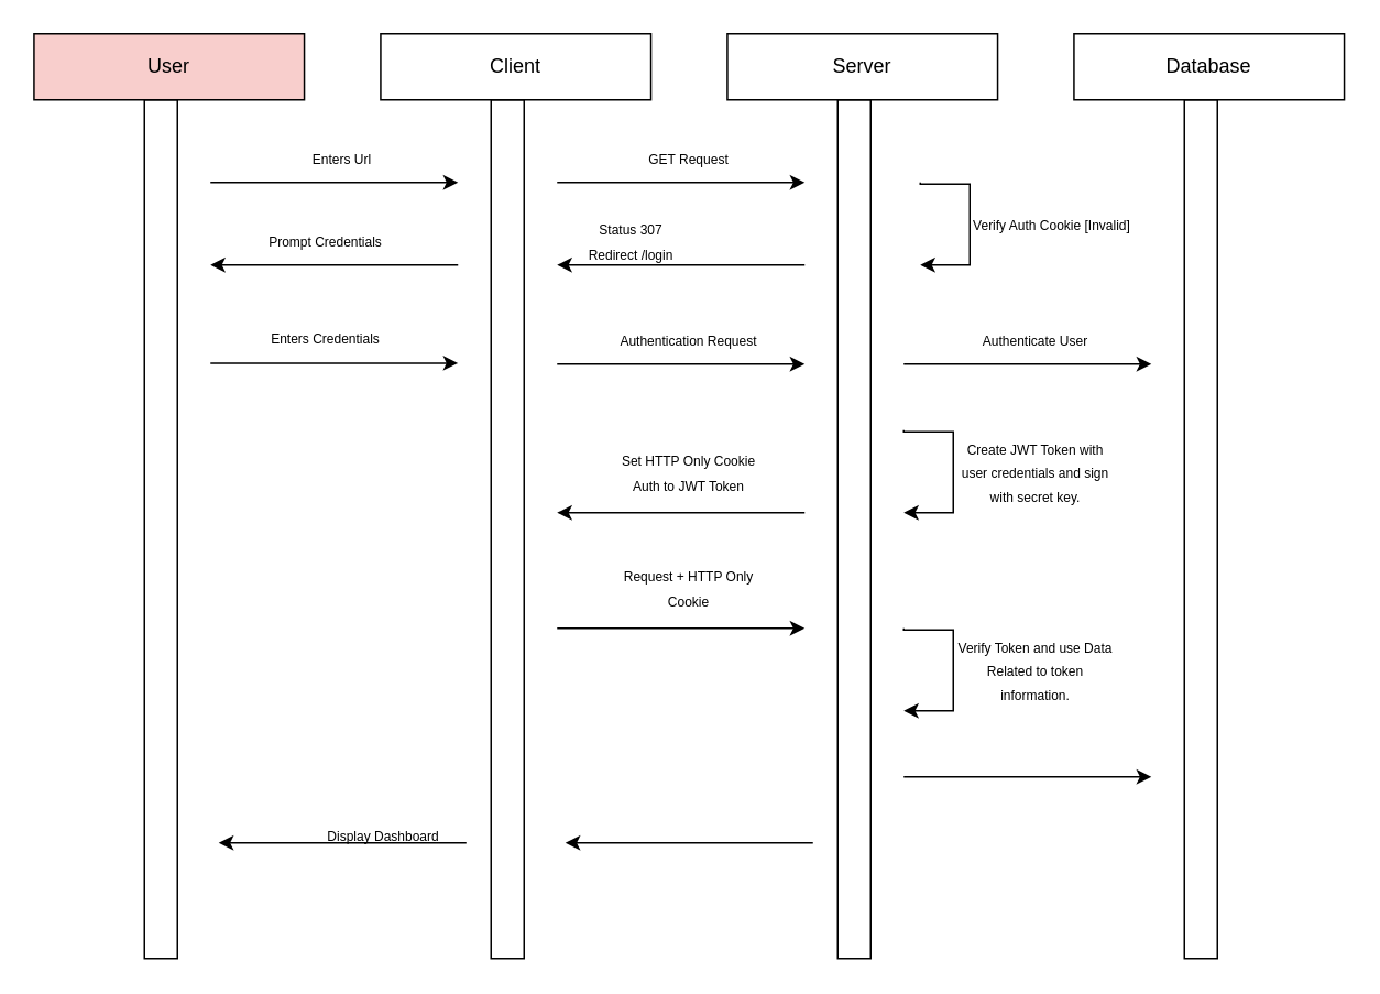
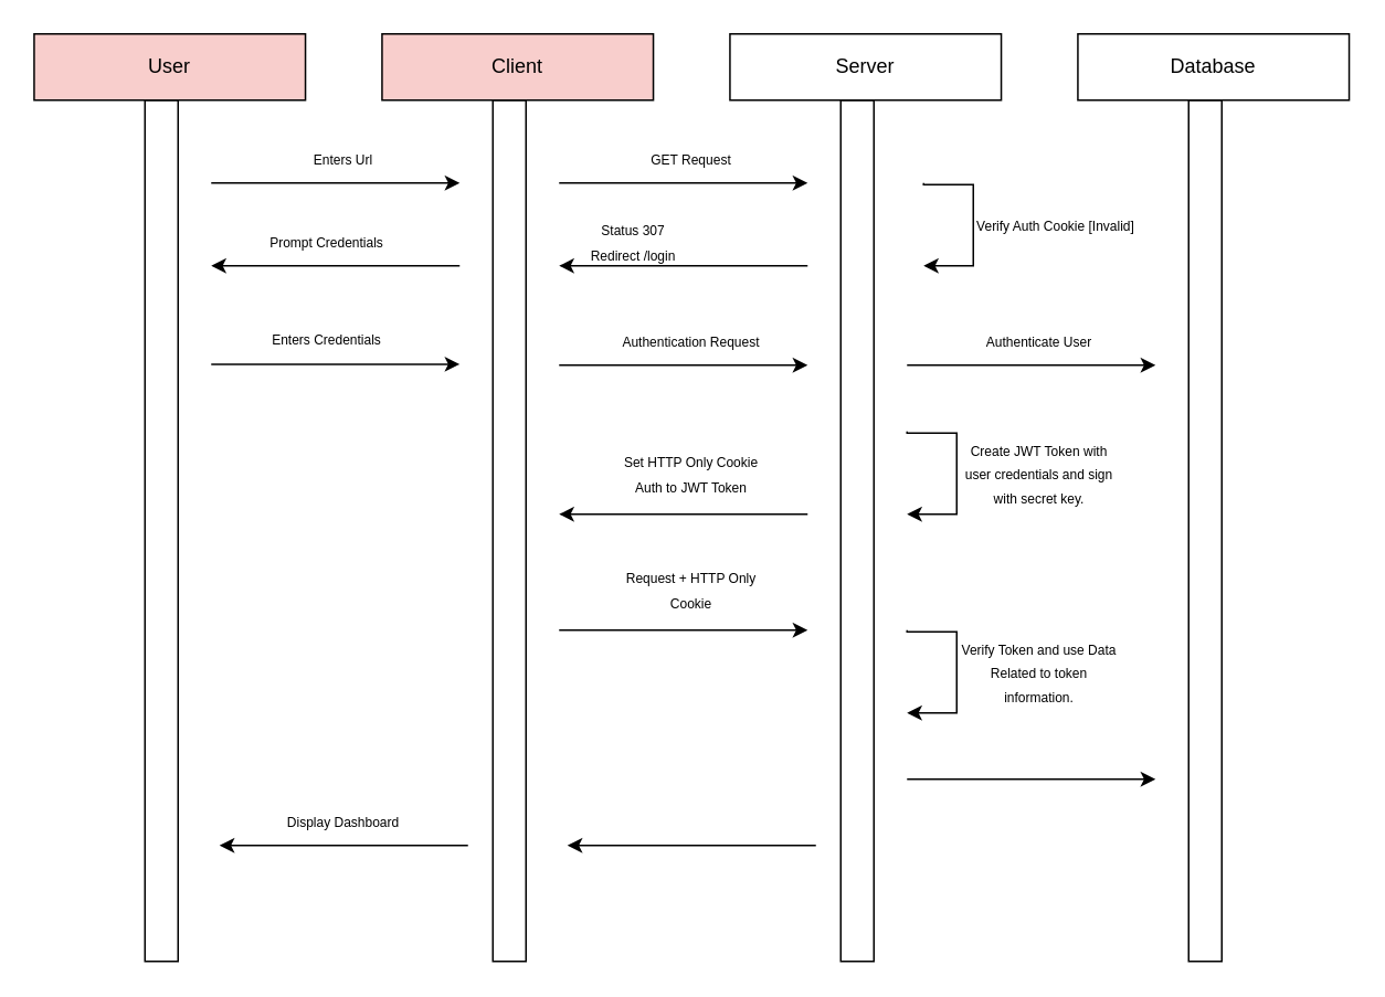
  <mxCell id="0" />
  <mxCell id="1" parent="0" />
  <mxCell id="2" value="" style="group" parent="1" vertex="1" connectable="0"><mxGeometry x="87" y="60" width="25" height="520" as="geometry" /></mxCell>
  <mxCell id="3" value="" style="rounded=0;whiteSpace=wrap;html=1;" parent="2" vertex="1"><mxGeometry width="20" height="520" as="geometry" /></mxCell>
  <mxCell id="4" value="User" style="rounded=0;whiteSpace=wrap;html=1;fillColor=#f8cecc;" parent="1" vertex="1"><mxGeometry x="20.12" y="20" width="163.75" height="40" as="geometry" /></mxCell>
  <mxCell id="5" value="" style="endArrow=classic;html=1;rounded=0;" parent="1" edge="1"><mxGeometry width="50" height="50" relative="1" as="geometry"><mxPoint x="127" y="110" as="sourcePoint" /><mxPoint x="277" y="110" as="targetPoint" /></mxGeometry></mxCell>
  <mxCell id="6" value="" style="group" parent="1" vertex="1" connectable="0"><mxGeometry x="297" y="60" width="25" height="520" as="geometry" /></mxCell>
  <mxCell id="7" value="" style="rounded=0;whiteSpace=wrap;html=1;" parent="6" vertex="1"><mxGeometry width="20" height="520" as="geometry" /></mxCell>
- <mxCell id="8" value="Client" style="rounded=0;whiteSpace=wrap;html=1;" parent="1" vertex="1"><mxGeometry x="230.12" y="20" width="163.75" height="40" as="geometry" /></mxCell>
+ <mxCell id="8" value="Client" style="rounded=0;whiteSpace=wrap;html=1;fillColor=#f8cecc;" parent="1" vertex="1"><mxGeometry x="230.12" y="20" width="163.75" height="40" as="geometry" /></mxCell>
  <mxCell id="9" value="&lt;font style=&quot;font-size: 8px;&quot;&gt;Enters Url&lt;/font&gt;" style="text;html=1;align=center;verticalAlign=middle;whiteSpace=wrap;rounded=0;" parent="1" vertex="1"><mxGeometry x="137" y="80" width="140" height="30" as="geometry" /></mxCell>
  <mxCell id="10" value="" style="group" parent="1" vertex="1" connectable="0"><mxGeometry x="507" y="60" width="25" height="520" as="geometry" /></mxCell>
  <mxCell id="11" value="" style="rounded=0;whiteSpace=wrap;html=1;" parent="10" vertex="1"><mxGeometry width="20" height="520" as="geometry" /></mxCell>
  <mxCell id="12" value="Server" style="rounded=0;whiteSpace=wrap;html=1;" parent="1" vertex="1"><mxGeometry x="440.12" y="20" width="163.75" height="40" as="geometry" /></mxCell>
  <mxCell id="13" value="" style="group" parent="1" vertex="1" connectable="0"><mxGeometry x="717" y="180" width="25" height="400" as="geometry" /></mxCell>
  <mxCell id="14" value="" style="rounded=0;whiteSpace=wrap;html=1;" parent="13" vertex="1"><mxGeometry y="-120" width="20" height="520" as="geometry" /></mxCell>
  <mxCell id="15" value="Database" style="rounded=0;whiteSpace=wrap;html=1;" parent="1" vertex="1"><mxGeometry x="650.12" y="20" width="163.75" height="40" as="geometry" /></mxCell>
  <mxCell id="16" value="" style="endArrow=classic;html=1;rounded=0;" parent="1" edge="1"><mxGeometry width="50" height="50" relative="1" as="geometry"><mxPoint x="337" y="220" as="sourcePoint" /><mxPoint x="487" y="220" as="targetPoint" /></mxGeometry></mxCell>
  <mxCell id="17" value="&lt;span style=&quot;font-size: 8px;&quot;&gt;Authentication Request&lt;/span&gt;" style="text;html=1;align=center;verticalAlign=middle;whiteSpace=wrap;rounded=0;" parent="1" vertex="1"><mxGeometry x="347" y="190" width="140" height="30" as="geometry" /></mxCell>
  <mxCell id="18" value="" style="endArrow=classic;html=1;rounded=0;" parent="1" edge="1"><mxGeometry width="50" height="50" relative="1" as="geometry"><mxPoint x="547" y="220" as="sourcePoint" /><mxPoint x="697" y="220" as="targetPoint" /></mxGeometry></mxCell>
  <mxCell id="19" value="&lt;span style=&quot;font-size: 8px;&quot;&gt;Authenticate User&lt;/span&gt;" style="text;html=1;align=center;verticalAlign=middle;whiteSpace=wrap;rounded=0;" parent="1" vertex="1"><mxGeometry x="557" y="190" width="140" height="30" as="geometry" /></mxCell>
  <mxCell id="20" value="" style="endArrow=classic;html=1;rounded=0;edgeStyle=orthogonalEdgeStyle;" parent="1" edge="1"><mxGeometry width="50" height="50" relative="1" as="geometry"><mxPoint x="547" y="260" as="sourcePoint" /><mxPoint x="547" y="310" as="targetPoint" /><Array as="points"><mxPoint x="547" y="261" /><mxPoint x="577" y="261" /><mxPoint x="577" y="310" /></Array></mxGeometry></mxCell>
  <mxCell id="21" value="&lt;span style=&quot;font-size: 8px;&quot;&gt;Create JWT Token with user credentials and sign with secret key.&lt;/span&gt;" style="text;html=1;align=center;verticalAlign=middle;whiteSpace=wrap;rounded=0;" parent="1" vertex="1"><mxGeometry x="577" y="270" width="100" height="30" as="geometry" /></mxCell>
  <mxCell id="22" value="" style="endArrow=classic;html=1;rounded=0;" parent="1" edge="1"><mxGeometry width="50" height="50" relative="1" as="geometry"><mxPoint x="487" y="310" as="sourcePoint" /><mxPoint x="337" y="310" as="targetPoint" /></mxGeometry></mxCell>
  <mxCell id="23" value="&lt;span style=&quot;font-size: 8px;&quot;&gt;Set HTTP Only Cookie Auth to JWT Token&lt;/span&gt;" style="text;html=1;align=center;verticalAlign=middle;whiteSpace=wrap;rounded=0;" parent="1" vertex="1"><mxGeometry x="367" y="270" width="100" height="30" as="geometry" /></mxCell>
  <mxCell id="24" value="" style="endArrow=classic;html=1;rounded=0;" parent="1" edge="1"><mxGeometry width="50" height="50" relative="1" as="geometry"><mxPoint x="337" y="380" as="sourcePoint" /><mxPoint x="487" y="380" as="targetPoint" /></mxGeometry></mxCell>
  <mxCell id="25" value="&lt;span style=&quot;font-size: 8px;&quot;&gt;Request + HTTP Only Cookie&lt;/span&gt;" style="text;html=1;align=center;verticalAlign=middle;whiteSpace=wrap;rounded=0;" parent="1" vertex="1"><mxGeometry x="367" y="340" width="100" height="30" as="geometry" /></mxCell>
  <mxCell id="26" value="" style="endArrow=classic;html=1;rounded=0;edgeStyle=orthogonalEdgeStyle;" parent="1" edge="1"><mxGeometry width="50" height="50" relative="1" as="geometry"><mxPoint x="547" y="380" as="sourcePoint" /><mxPoint x="547" y="430" as="targetPoint" /><Array as="points"><mxPoint x="547" y="381" /><mxPoint x="577" y="381" /><mxPoint x="577" y="430" /></Array></mxGeometry></mxCell>
  <mxCell id="27" value="&lt;span style=&quot;font-size: 8px;&quot;&gt;Verify Token and use Data Related to token information.&lt;/span&gt;" style="text;html=1;align=center;verticalAlign=middle;whiteSpace=wrap;rounded=0;" parent="1" vertex="1"><mxGeometry x="577" y="390" width="100" height="30" as="geometry" /></mxCell>
  <mxCell id="28" value="" style="endArrow=classic;html=1;rounded=0;" parent="1" edge="1"><mxGeometry width="50" height="50" relative="1" as="geometry"><mxPoint x="547" y="470" as="sourcePoint" /><mxPoint x="697" y="470" as="targetPoint" /></mxGeometry></mxCell>
  <mxCell id="29" value="" style="endArrow=classic;html=1;rounded=0;" parent="1" edge="1"><mxGeometry width="50" height="50" relative="1" as="geometry"><mxPoint x="492" y="510" as="sourcePoint" /><mxPoint x="342" y="510" as="targetPoint" /></mxGeometry></mxCell>
  <mxCell id="30" value="" style="endArrow=classic;html=1;rounded=0;" parent="1" edge="1"><mxGeometry width="50" height="50" relative="1" as="geometry"><mxPoint x="282" y="510" as="sourcePoint" /><mxPoint x="132" y="510" as="targetPoint" /></mxGeometry></mxCell>
- <mxCell id="31" value="&lt;span style=&quot;font-size: 8px;&quot;&gt;Display Dashboard&lt;/span&gt;" style="text;html=1;align=center;verticalAlign=middle;whiteSpace=wrap;rounded=0;" parent="1" vertex="1"><mxGeometry x="182" y="490" width="100" height="30" as="geometry" /></mxCell>
+ <mxCell id="31" value="&lt;span style=&quot;font-size: 8px;&quot;&gt;Display Dashboard&lt;/span&gt;" style="text;html=1;align=center;verticalAlign=middle;whiteSpace=wrap;rounded=0;" parent="1" vertex="1"><mxGeometry x="157" y="480" width="100" height="30" as="geometry" /></mxCell>
  <mxCell id="32" value="" style="endArrow=classic;html=1;rounded=0;" parent="1" edge="1"><mxGeometry width="50" height="50" relative="1" as="geometry"><mxPoint x="337" y="110" as="sourcePoint" /><mxPoint x="487" y="110" as="targetPoint" /></mxGeometry></mxCell>
  <mxCell id="33" value="&lt;span style=&quot;font-size: 8px;&quot;&gt;GET Request&lt;/span&gt;" style="text;html=1;align=center;verticalAlign=middle;whiteSpace=wrap;rounded=0;" parent="1" vertex="1"><mxGeometry x="347" y="80" width="140" height="30" as="geometry" /></mxCell>
  <mxCell id="34" value="" style="endArrow=classic;html=1;rounded=0;edgeStyle=orthogonalEdgeStyle;" parent="1" edge="1"><mxGeometry width="50" height="50" relative="1" as="geometry"><mxPoint x="557" y="110" as="sourcePoint" /><mxPoint x="557" y="160" as="targetPoint" /><Array as="points"><mxPoint x="557" y="111" /><mxPoint x="587" y="111" /><mxPoint x="587" y="160" /></Array></mxGeometry></mxCell>
  <mxCell id="35" value="&lt;span style=&quot;font-size: 8px;&quot;&gt;Verify Auth Cookie [Invalid]&lt;/span&gt;" style="text;html=1;align=center;verticalAlign=middle;whiteSpace=wrap;rounded=0;" parent="1" vertex="1"><mxGeometry x="587" y="120" width="100" height="30" as="geometry" /></mxCell>
  <mxCell id="36" value="" style="endArrow=classic;html=1;rounded=0;" parent="1" edge="1"><mxGeometry width="50" height="50" relative="1" as="geometry"><mxPoint x="487" y="160" as="sourcePoint" /><mxPoint x="337" y="160" as="targetPoint" /></mxGeometry></mxCell>
  <mxCell id="37" value="&lt;span style=&quot;font-size: 8px;&quot;&gt;Status 307&lt;/span&gt;&lt;div&gt;&lt;span style=&quot;font-size: 8px;&quot;&gt;Redirect /login&lt;/span&gt;&lt;/div&gt;" style="text;html=1;align=center;verticalAlign=middle;whiteSpace=wrap;rounded=0;" parent="1" vertex="1"><mxGeometry x="332" y="130" width="100" height="30" as="geometry" /></mxCell>
  <mxCell id="38" value="" style="endArrow=classic;html=1;rounded=0;" parent="1" edge="1"><mxGeometry width="50" height="50" relative="1" as="geometry"><mxPoint x="277" y="160" as="sourcePoint" /><mxPoint x="127" y="160" as="targetPoint" /></mxGeometry></mxCell>
  <mxCell id="39" value="&lt;span style=&quot;font-size: 8px;&quot;&gt;Prompt Credentials&lt;/span&gt;" style="text;html=1;align=center;verticalAlign=middle;whiteSpace=wrap;rounded=0;" parent="1" vertex="1"><mxGeometry x="147" y="130" width="100" height="30" as="geometry" /></mxCell>
  <mxCell id="40" value="" style="endArrow=classic;html=1;rounded=0;" parent="1" edge="1"><mxGeometry width="50" height="50" relative="1" as="geometry"><mxPoint x="127" y="219.43" as="sourcePoint" /><mxPoint x="277" y="219.43" as="targetPoint" /></mxGeometry></mxCell>
  <mxCell id="41" value="&lt;span style=&quot;font-size: 8px;&quot;&gt;Enters Credentials&lt;/span&gt;" style="text;html=1;align=center;verticalAlign=middle;whiteSpace=wrap;rounded=0;" parent="1" vertex="1"><mxGeometry x="147" y="189.43" width="100" height="30" as="geometry" /></mxCell>
